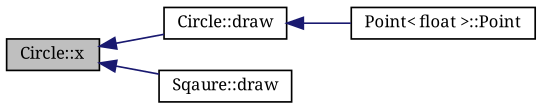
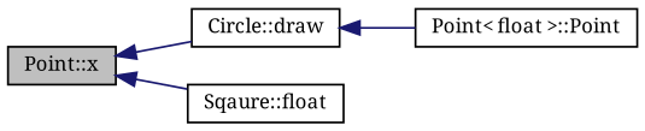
  digraph {
    fontname="Noto Serif"
    rankdir=LR
    node [color=black fillcolor=white fontname="Noto Serif" fontsize=10 shape=record style=filled]
    edge [color=midnightblue dir=back fontname="Noto Serif" fontsize=10 labelfontname=Helvetica labelfontsize=10 style=solid]
-   n1 [fillcolor=grey75 fontcolor=black height=0.2 label="Circle::x" width=0.4]
+   n1 [fillcolor=grey75 fontcolor=black height=0.2 label="Point::x" width=0.4]
    n2 [height=0.2 label="Circle::draw" width=0.4]
-   n3 [height=0.2 label="Sqaure::draw" width=0.4]
+   n3 [height=0.2 label="Sqaure::float" width=0.4]
    n4 [height=0.2 label="Point\< float \>::Point" width=0.4]
    n1 -> n2
    n1 -> n3
    n2 -> n4
  }
